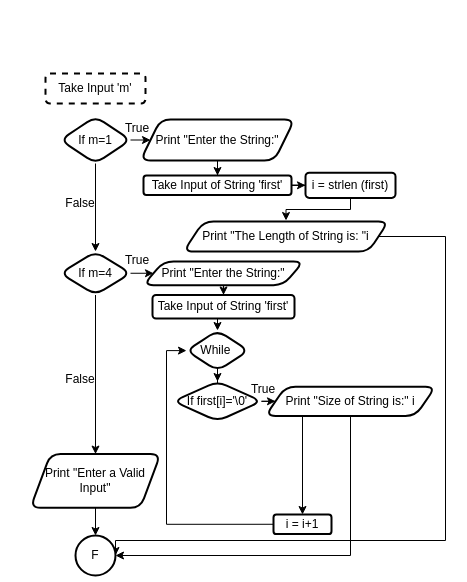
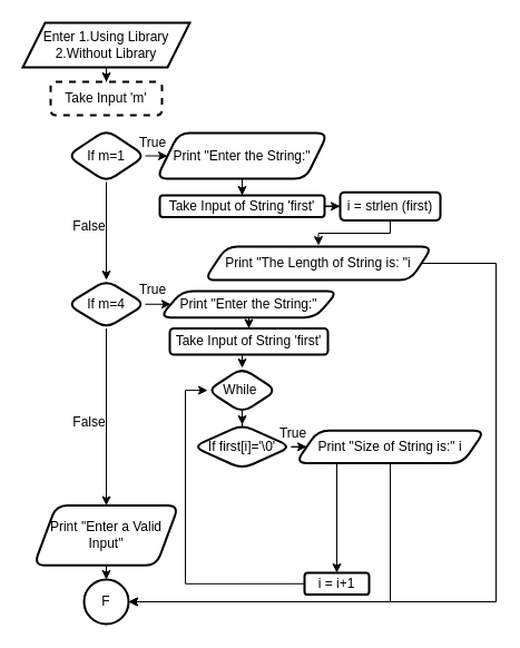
  <mxCell id="0" />
  <mxCell id="1" parent="0" />
+ <mxCell id="2" value="" style="edgeStyle=orthogonalEdgeStyle;rounded=0;orthogonalLoop=1;jettySize=auto;html=1;" edge="1" parent="1" source="3" target="4"><mxGeometry relative="1" as="geometry" /></mxCell>
+ <mxCell id="3" value="Enter 1.Using Library&lt;br&gt;2.Without Library" style="shape=parallelogram;perimeter=parallelogramPerimeter;whiteSpace=wrap;html=1;fixedSize=1;strokeWidth=2;" vertex="1" parent="1"><mxGeometry x="20" y="20" width="150" height="40" as="geometry" /></mxCell>
  <mxCell id="4" value="Take Input 'm'" style="rounded=1;whiteSpace=wrap;html=1;strokeWidth=2;dashed=1;" vertex="1" parent="1"><mxGeometry x="45" y="73" width="100" height="30" as="geometry" /></mxCell>
  <mxCell id="5" style="edgeStyle=orthogonalEdgeStyle;rounded=0;orthogonalLoop=1;jettySize=auto;html=1;exitX=1;exitY=0.5;exitDx=0;exitDy=0;entryX=0;entryY=0.5;entryDx=0;entryDy=0;" edge="1" parent="1" source="7" target="9"><mxGeometry relative="1" as="geometry" /></mxCell>
  <mxCell id="6" value="" style="edgeStyle=orthogonalEdgeStyle;rounded=0;orthogonalLoop=1;jettySize=auto;html=1;" edge="1" parent="1" source="7" target="18"><mxGeometry relative="1" as="geometry" /></mxCell>
  <mxCell id="7" value="If m=1" style="rhombus;whiteSpace=wrap;html=1;rounded=1;strokeWidth=2;" vertex="1" parent="1"><mxGeometry x="60" y="116" width="70" height="47" as="geometry" /></mxCell>
  <mxCell id="8" value="" style="edgeStyle=orthogonalEdgeStyle;rounded=0;orthogonalLoop=1;jettySize=auto;html=1;" edge="1" parent="1" source="9" target="11"><mxGeometry relative="1" as="geometry" /></mxCell>
  <mxCell id="9" value="Print &quot;Enter the String:&quot;" style="shape=parallelogram;perimeter=parallelogramPerimeter;whiteSpace=wrap;html=1;fixedSize=1;rounded=1;strokeWidth=2;" vertex="1" parent="1"><mxGeometry x="140" y="119" width="154" height="41" as="geometry" /></mxCell>
  <mxCell id="10" value="" style="edgeStyle=orthogonalEdgeStyle;rounded=0;orthogonalLoop=1;jettySize=auto;html=1;" edge="1" parent="1" source="11" target="13"><mxGeometry relative="1" as="geometry" /></mxCell>
  <mxCell id="11" value="Take Input of String 'first'" style="whiteSpace=wrap;html=1;rounded=1;strokeWidth=2;" vertex="1" parent="1"><mxGeometry x="143" y="175" width="148" height="19.5" as="geometry" /></mxCell>
  <mxCell id="12" style="edgeStyle=orthogonalEdgeStyle;rounded=0;orthogonalLoop=1;jettySize=auto;html=1;exitX=0.5;exitY=1;exitDx=0;exitDy=0;entryX=0.5;entryY=0;entryDx=0;entryDy=0;" edge="1" parent="1"><mxGeometry relative="1" as="geometry"><mxPoint x="350" y="196.38" as="sourcePoint" /><mxPoint x="285.5" y="220" as="targetPoint" /><Array as="points"><mxPoint x="350" y="209" /><mxPoint x="286" y="209" /></Array></mxGeometry></mxCell>
  <mxCell id="13" value="i = strlen (first)" style="rounded=1;whiteSpace=wrap;html=1;strokeWidth=2;" vertex="1" parent="1"><mxGeometry x="305" y="172.13" width="90" height="25.25" as="geometry" /></mxCell>
  <mxCell id="14" style="edgeStyle=orthogonalEdgeStyle;rounded=0;orthogonalLoop=1;jettySize=auto;html=1;exitX=1;exitY=0.5;exitDx=0;exitDy=0;entryX=1;entryY=0.5;entryDx=0;entryDy=0;entryPerimeter=0;" edge="1" parent="1" source="15" target="34"><mxGeometry relative="1" as="geometry"><Array as="points"><mxPoint x="445" y="236" /><mxPoint x="445" y="540" /></Array></mxGeometry></mxCell>
  <mxCell id="15" value="Print &quot;The Length of String is: &quot;i" style="shape=parallelogram;perimeter=parallelogramPerimeter;whiteSpace=wrap;html=1;fixedSize=1;rounded=1;strokeWidth=2;" vertex="1" parent="1"><mxGeometry x="183" y="221" width="205" height="30" as="geometry" /></mxCell>
  <mxCell id="16" style="edgeStyle=orthogonalEdgeStyle;rounded=0;orthogonalLoop=1;jettySize=auto;html=1;exitX=1;exitY=0.5;exitDx=0;exitDy=0;entryX=0;entryY=0.5;entryDx=0;entryDy=0;" edge="1" parent="1" source="18" target="20"><mxGeometry relative="1" as="geometry" /></mxCell>
  <mxCell id="17" value="" style="edgeStyle=orthogonalEdgeStyle;rounded=0;orthogonalLoop=1;jettySize=auto;html=1;" edge="1" parent="1" source="18" target="33"><mxGeometry relative="1" as="geometry" /></mxCell>
  <mxCell id="18" value="If m=4" style="rhombus;whiteSpace=wrap;html=1;rounded=1;strokeWidth=2;" vertex="1" parent="1"><mxGeometry x="60" y="251" width="70" height="43.5" as="geometry" /></mxCell>
  <mxCell id="19" value="" style="edgeStyle=orthogonalEdgeStyle;rounded=0;orthogonalLoop=1;jettySize=auto;html=1;" edge="1" parent="1" source="20" target="22"><mxGeometry relative="1" as="geometry" /></mxCell>
  <mxCell id="20" value="Print &quot;Enter the String:&quot;" style="shape=parallelogram;perimeter=parallelogramPerimeter;whiteSpace=wrap;html=1;fixedSize=1;rounded=1;strokeWidth=2;" vertex="1" parent="1"><mxGeometry x="143" y="260.88" width="160" height="23.75" as="geometry" /></mxCell>
  <mxCell id="21" style="edgeStyle=orthogonalEdgeStyle;rounded=0;orthogonalLoop=1;jettySize=auto;html=1;exitX=0.5;exitY=1;exitDx=0;exitDy=0;entryX=0.5;entryY=0;entryDx=0;entryDy=0;" edge="1" parent="1" source="22" target="24"><mxGeometry relative="1" as="geometry" /></mxCell>
  <mxCell id="22" value="Take Input of String 'first'" style="rounded=1;whiteSpace=wrap;html=1;strokeWidth=2;" vertex="1" parent="1"><mxGeometry x="152" y="294.5" width="142" height="23.5" as="geometry" /></mxCell>
  <mxCell id="23" value="" style="edgeStyle=orthogonalEdgeStyle;rounded=0;orthogonalLoop=1;jettySize=auto;html=1;" edge="1" parent="1" source="24" target="27"><mxGeometry relative="1" as="geometry" /></mxCell>
  <mxCell id="24" value="While&amp;nbsp;" style="rhombus;whiteSpace=wrap;html=1;rounded=1;strokeWidth=2;" vertex="1" parent="1"><mxGeometry x="186" y="330" width="62" height="40.25" as="geometry" /></mxCell>
  <mxCell id="25" style="edgeStyle=orthogonalEdgeStyle;rounded=0;orthogonalLoop=1;jettySize=auto;html=1;exitX=1;exitY=0.5;exitDx=0;exitDy=0;entryX=0;entryY=0.5;entryDx=0;entryDy=0;" edge="1" parent="1" source="27" target="29"><mxGeometry relative="1" as="geometry" /></mxCell>
  <mxCell id="26" value="" style="edgeStyle=orthogonalEdgeStyle;rounded=0;orthogonalLoop=1;jettySize=auto;html=1;" edge="1" parent="1" source="27" target="31"><mxGeometry relative="1" as="geometry" /></mxCell>
  <mxCell id="27" value="If first[i]='\0'" style="rhombus;whiteSpace=wrap;html=1;rounded=1;strokeWidth=2;" vertex="1" parent="1"><mxGeometry x="173" y="381" width="88" height="39.62" as="geometry" /></mxCell>
  <mxCell id="28" style="edgeStyle=orthogonalEdgeStyle;rounded=0;orthogonalLoop=1;jettySize=auto;html=1;exitX=0.5;exitY=1;exitDx=0;exitDy=0;entryX=1;entryY=0.5;entryDx=0;entryDy=0;entryPerimeter=0;" edge="1" parent="1" source="29" target="34"><mxGeometry relative="1" as="geometry" /></mxCell>
  <mxCell id="29" value="Print &quot;Size of String is:&quot; i" style="shape=parallelogram;perimeter=parallelogramPerimeter;whiteSpace=wrap;html=1;fixedSize=1;rounded=1;strokeWidth=2;" vertex="1" parent="1"><mxGeometry x="265" y="386.21" width="170" height="29.19" as="geometry" /></mxCell>
  <mxCell id="30" style="edgeStyle=orthogonalEdgeStyle;rounded=0;orthogonalLoop=1;jettySize=auto;html=1;exitX=0;exitY=0.5;exitDx=0;exitDy=0;entryX=0;entryY=0.5;entryDx=0;entryDy=0;" edge="1" parent="1" source="31" target="24"><mxGeometry relative="1" as="geometry" /></mxCell>
  <mxCell id="31" value="i = i+1" style="rounded=1;whiteSpace=wrap;html=1;strokeWidth=2;" vertex="1" parent="1"><mxGeometry x="273" y="514" width="58" height="19.57" as="geometry" /></mxCell>
  <mxCell id="32" style="edgeStyle=orthogonalEdgeStyle;rounded=0;orthogonalLoop=1;jettySize=auto;html=1;exitX=0.5;exitY=1;exitDx=0;exitDy=0;entryX=0.5;entryY=0;entryDx=0;entryDy=0;entryPerimeter=0;" edge="1" parent="1" source="33" target="34"><mxGeometry relative="1" as="geometry" /></mxCell>
  <mxCell id="33" value="Print &quot;Enter a Valid Input&quot;" style="shape=parallelogram;perimeter=parallelogramPerimeter;whiteSpace=wrap;html=1;fixedSize=1;rounded=1;strokeWidth=2;" vertex="1" parent="1"><mxGeometry x="30" y="453.57" width="130" height="53.75" as="geometry" /></mxCell>
- <mxCell id="34" value="F" style="strokeWidth=2;html=1;shape=mxgraph.flowchart.start_2;whiteSpace=wrap;" vertex="1" parent="1"><mxGeometry x="75" y="535" width="40" height="40" as="geometry" /></mxCell>
+ <mxCell id="34" value="F" style="strokeWidth=2;html=1;shape=mxgraph.flowchart.start_2;whiteSpace=wrap;" vertex="1" parent="1"><mxGeometry x="75" y="520" width="40" height="40" as="geometry" /></mxCell>
  <mxCell id="35" value="True" style="text;html=1;strokeColor=none;fillColor=none;align=center;verticalAlign=middle;whiteSpace=wrap;rounded=0;" vertex="1" parent="1"><mxGeometry x="122" y="119" width="30" height="17" as="geometry" /></mxCell>
  <mxCell id="36" value="True" style="text;html=1;strokeColor=none;fillColor=none;align=center;verticalAlign=middle;whiteSpace=wrap;rounded=0;" vertex="1" parent="1"><mxGeometry x="248" y="380" width="30" height="17" as="geometry" /></mxCell>
  <mxCell id="37" value="True" style="text;html=1;strokeColor=none;fillColor=none;align=center;verticalAlign=middle;whiteSpace=wrap;rounded=0;" vertex="1" parent="1"><mxGeometry x="122" y="251" width="30" height="17" as="geometry" /></mxCell>
  <mxCell id="38" value="False" style="text;html=1;strokeColor=none;fillColor=none;align=center;verticalAlign=middle;whiteSpace=wrap;rounded=0;" vertex="1" parent="1"><mxGeometry x="65" y="370.25" width="30" height="17" as="geometry" /></mxCell>
  <mxCell id="39" value="False" style="text;html=1;strokeColor=none;fillColor=none;align=center;verticalAlign=middle;whiteSpace=wrap;rounded=0;" vertex="1" parent="1"><mxGeometry x="65" y="194.5" width="30" height="17" as="geometry" /></mxCell>
